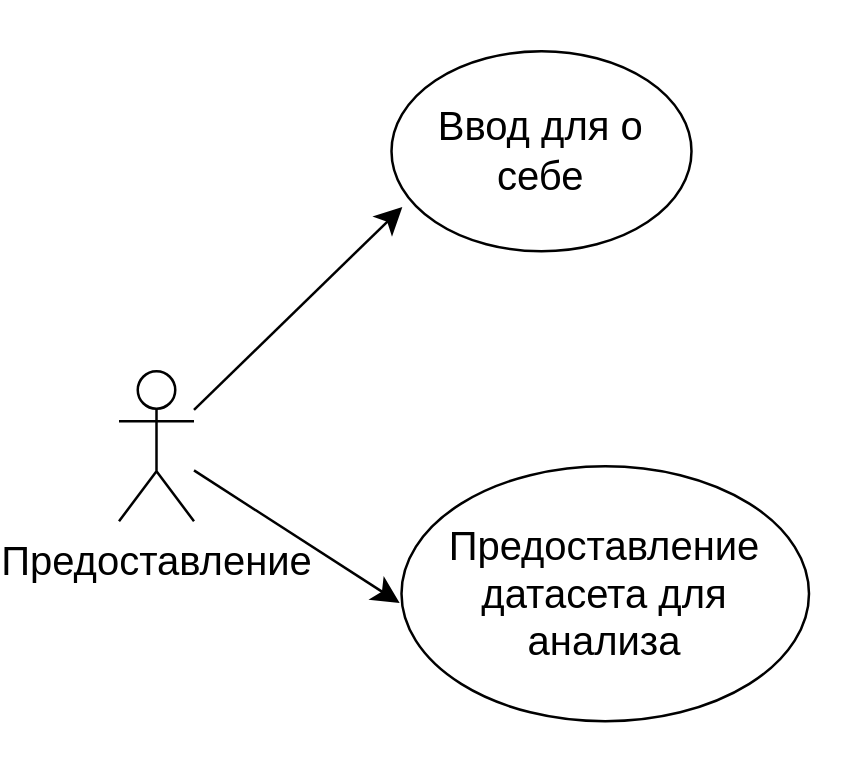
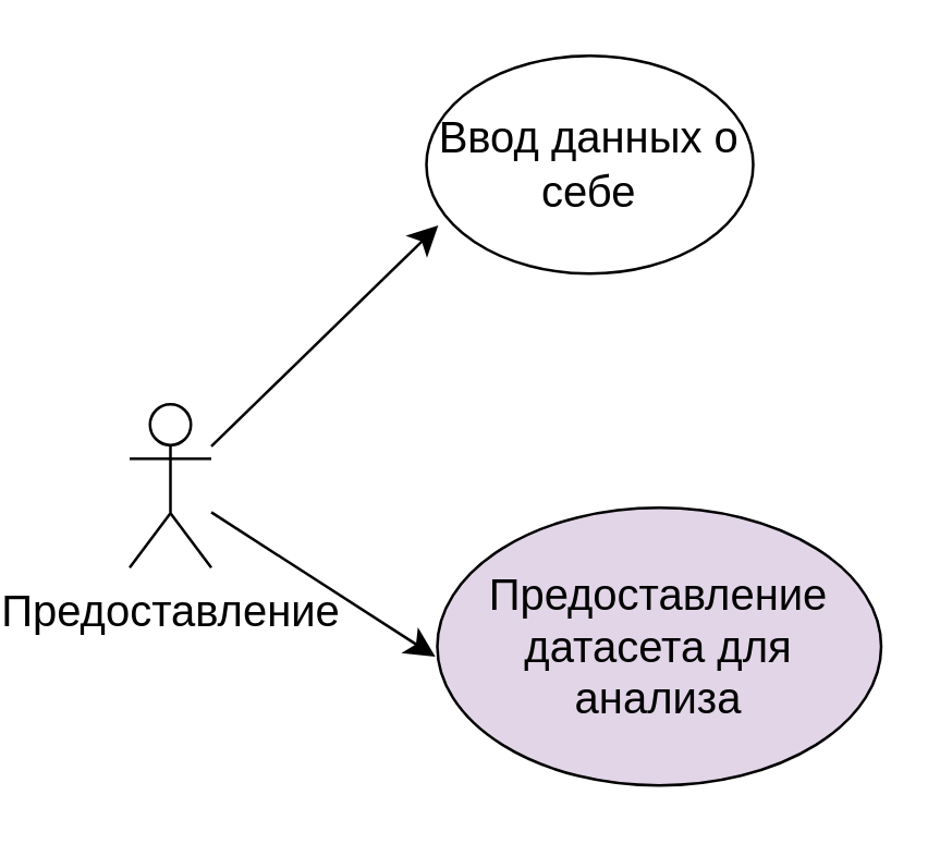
  <mxCell id="0" />
  <mxCell id="1" parent="0" />
  <mxCell id="2" style="edgeStyle=none;curved=1;rounded=0;orthogonalLoop=1;jettySize=auto;html=1;fontSize=12;startSize=8;endSize=8;" edge="1" parent="1" source="4"><mxGeometry relative="1" as="geometry"><mxPoint x="133.333" y="82.333" as="targetPoint" /></mxGeometry></mxCell>
  <mxCell id="3" style="edgeStyle=none;curved=1;rounded=0;orthogonalLoop=1;jettySize=auto;html=1;fontSize=12;startSize=8;endSize=8;" edge="1" parent="1" source="4"><mxGeometry relative="1" as="geometry"><mxPoint x="132.267" y="240.733" as="targetPoint" /></mxGeometry></mxCell>
  <mxCell id="4" value="Предоставление" style="shape=umlActor;verticalLabelPosition=bottom;verticalAlign=top;html=1;outlineConnect=0;fontSize=16;" vertex="1" parent="1"><mxGeometry x="20" y="148" width="30" height="60" as="geometry" /></mxCell>
- <mxCell id="5" value="Ввод для о себе" style="ellipse;whiteSpace=wrap;html=1;fontSize=16;" vertex="1" parent="1"><mxGeometry x="129" y="20" width="120" height="80" as="geometry" /></mxCell>
- <mxCell id="6" value="Предоставление датасета для анализа" style="ellipse;whiteSpace=wrap;html=1;fontSize=16;" vertex="1" parent="1"><mxGeometry x="133" y="186" width="163" height="102" as="geometry" /></mxCell>
+ <mxCell id="5" value="Ввод данных о себе" style="ellipse;whiteSpace=wrap;html=1;fontSize=16;" vertex="1" parent="1"><mxGeometry x="129" y="20" width="120" height="80" as="geometry" /></mxCell>
+ <mxCell id="6" value="Предоставление датасета для анализа" style="ellipse;whiteSpace=wrap;html=1;fontSize=16;fillColor=#e1d5e7;" vertex="1" parent="1"><mxGeometry x="133" y="186" width="163" height="102" as="geometry" /></mxCell>
